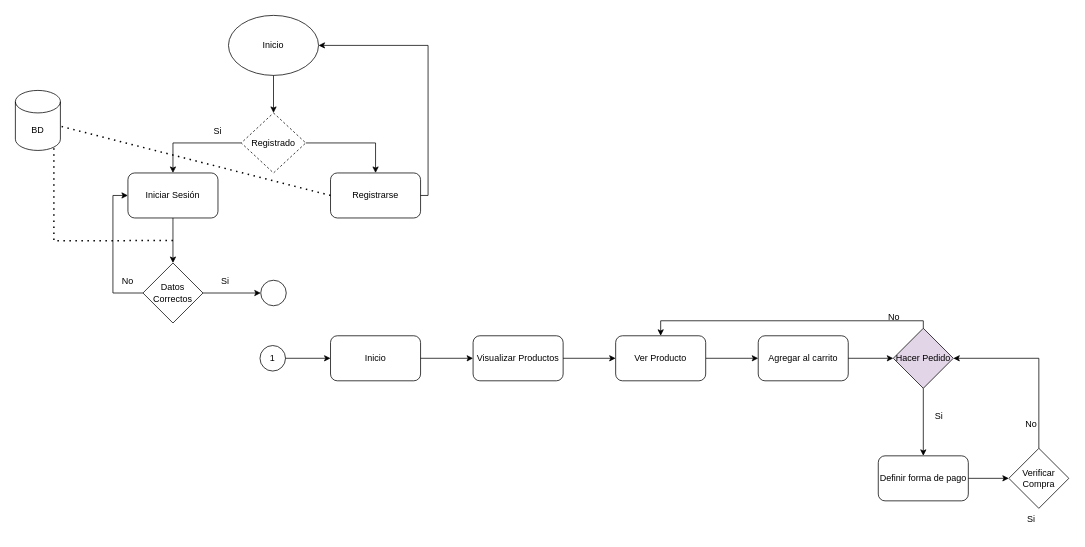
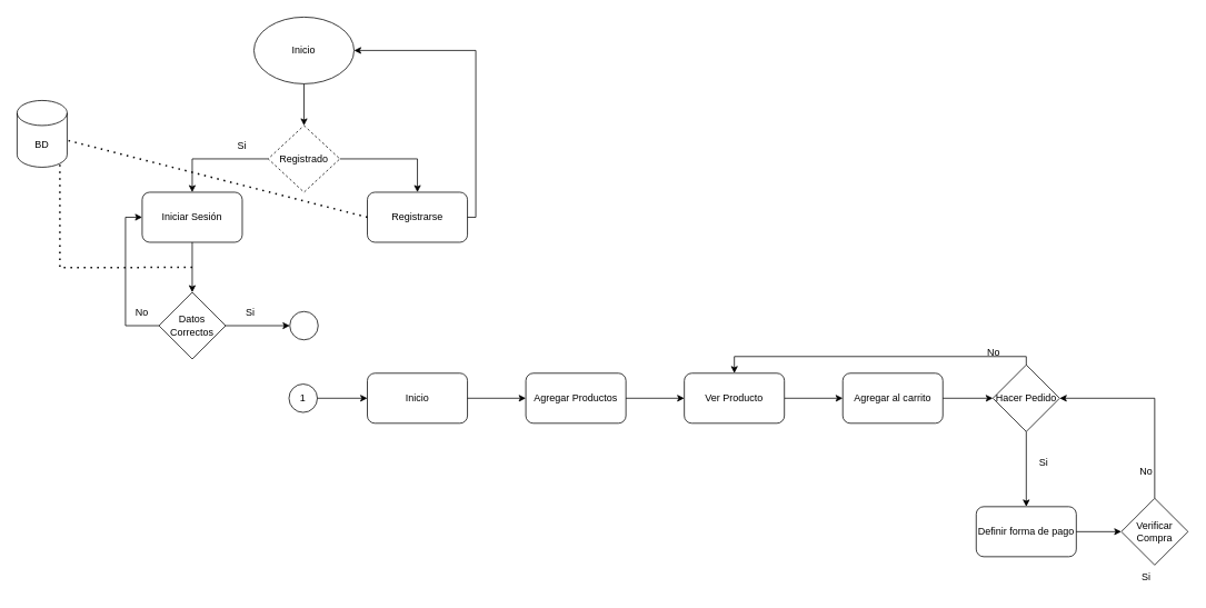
  <mxCell id="0" />
  <mxCell id="1" parent="0" />
  <mxCell id="2" value="Inicio" style="ellipse;whiteSpace=wrap;html=1;" vertex="1" parent="1"><mxGeometry x="304" y="20" width="120" height="80" as="geometry" /></mxCell>
  <mxCell id="3" value="Iniciar Sesión" style="rounded=1;whiteSpace=wrap;html=1;" vertex="1" parent="1"><mxGeometry x="170" y="230" width="120" height="60" as="geometry" /></mxCell>
  <mxCell id="4" value="" style="endArrow=classic;html=1;rounded=0;exitX=0.5;exitY=1;exitDx=0;exitDy=0;entryX=0.5;entryY=0;entryDx=0;entryDy=0;" edge="1" parent="1" source="2" target="5"><mxGeometry width="50" height="50" relative="1" as="geometry"><mxPoint x="160" y="190" as="sourcePoint" /><mxPoint x="360" y="140" as="targetPoint" /></mxGeometry></mxCell>
  <mxCell id="5" value="Registrado" style="rhombus;whiteSpace=wrap;html=1;align=center;dashed=1;" vertex="1" parent="1"><mxGeometry x="321" y="150" width="86" height="80" as="geometry" /></mxCell>
  <mxCell id="6" value="" style="endArrow=classic;html=1;rounded=0;exitX=0;exitY=0.5;exitDx=0;exitDy=0;edgeStyle=orthogonalEdgeStyle;entryX=0.5;entryY=0;entryDx=0;entryDy=0;" edge="1" parent="1" source="5" target="3"><mxGeometry width="50" height="50" relative="1" as="geometry"><mxPoint x="260" y="200" as="sourcePoint" /><mxPoint x="310" y="150" as="targetPoint" /></mxGeometry></mxCell>
  <mxCell id="7" value="Si" style="text;html=1;strokeColor=none;fillColor=none;align=center;verticalAlign=middle;whiteSpace=wrap;rounded=0;" vertex="1" parent="1"><mxGeometry x="260" y="160" width="60" height="30" as="geometry" /></mxCell>
  <mxCell id="8" value="Registrarse" style="rounded=1;whiteSpace=wrap;html=1;" vertex="1" parent="1"><mxGeometry x="440" y="230" width="120" height="60" as="geometry" /></mxCell>
  <mxCell id="9" value="" style="endArrow=classic;html=1;rounded=0;exitX=1;exitY=0.5;exitDx=0;exitDy=0;entryX=0.5;entryY=0;entryDx=0;entryDy=0;edgeStyle=orthogonalEdgeStyle;" edge="1" parent="1" source="5" target="8"><mxGeometry width="50" height="50" relative="1" as="geometry"><mxPoint x="450" y="190" as="sourcePoint" /><mxPoint x="500" y="140" as="targetPoint" /></mxGeometry></mxCell>
  <mxCell id="10" value="" style="endArrow=classic;html=1;rounded=0;exitX=1;exitY=0.5;exitDx=0;exitDy=0;entryX=1;entryY=0.5;entryDx=0;entryDy=0;edgeStyle=orthogonalEdgeStyle;" edge="1" parent="1" source="8" target="2"><mxGeometry width="50" height="50" relative="1" as="geometry"><mxPoint x="620" y="290" as="sourcePoint" /><mxPoint x="670" y="240" as="targetPoint" /></mxGeometry></mxCell>
  <mxCell id="11" value="Datos Correctos" style="rhombus;whiteSpace=wrap;html=1;" vertex="1" parent="1"><mxGeometry x="190" y="350" width="80" height="80" as="geometry" /></mxCell>
  <mxCell id="12" value="" style="endArrow=classic;html=1;rounded=0;exitX=0.5;exitY=1;exitDx=0;exitDy=0;entryX=0.5;entryY=0;entryDx=0;entryDy=0;" edge="1" parent="1" source="3" target="11"><mxGeometry width="50" height="50" relative="1" as="geometry"><mxPoint x="80" y="380" as="sourcePoint" /><mxPoint x="130" y="330" as="targetPoint" /></mxGeometry></mxCell>
  <mxCell id="13" value="" style="endArrow=classic;html=1;rounded=0;edgeStyle=orthogonalEdgeStyle;entryX=0;entryY=0.5;entryDx=0;entryDy=0;exitX=0;exitY=0.5;exitDx=0;exitDy=0;startArrow=none;" edge="1" parent="1" source="11" target="3"><mxGeometry width="50" height="50" relative="1" as="geometry"><mxPoint x="170" y="355" as="sourcePoint" /><mxPoint x="120" y="340" as="targetPoint" /><Array as="points"><mxPoint x="150" y="390" /><mxPoint x="150" y="260" /></Array></mxGeometry></mxCell>
  <mxCell id="14" value="No" style="text;html=1;strokeColor=none;fillColor=none;align=center;verticalAlign=middle;whiteSpace=wrap;rounded=0;" vertex="1" parent="1"><mxGeometry x="140" y="360" width="60" height="30" as="geometry" /></mxCell>
  <mxCell id="15" value="Si" style="text;html=1;strokeColor=none;fillColor=none;align=center;verticalAlign=middle;whiteSpace=wrap;rounded=0;" vertex="1" parent="1"><mxGeometry x="270" y="360" width="60" height="30" as="geometry" /></mxCell>
  <mxCell id="16" value="" style="endArrow=classic;html=1;rounded=0;exitX=1;exitY=0.5;exitDx=0;exitDy=0;entryX=0;entryY=0.5;entryDx=0;entryDy=0;" edge="1" parent="1" source="11" target="17"><mxGeometry width="50" height="50" relative="1" as="geometry"><mxPoint x="280" y="410" as="sourcePoint" /><mxPoint x="340" y="380" as="targetPoint" /></mxGeometry></mxCell>
  <mxCell id="17" value="" style="ellipse;whiteSpace=wrap;html=1;aspect=fixed;" vertex="1" parent="1"><mxGeometry x="347" y="373" width="34" height="34" as="geometry" /></mxCell>
  <mxCell id="18" value="1" style="ellipse;whiteSpace=wrap;html=1;aspect=fixed;" vertex="1" parent="1"><mxGeometry x="346" y="460" width="34" height="34" as="geometry" /></mxCell>
  <mxCell id="19" value="Inicio" style="rounded=1;whiteSpace=wrap;html=1;" vertex="1" parent="1"><mxGeometry x="440" y="447" width="120" height="60" as="geometry" /></mxCell>
  <mxCell id="20" value="" style="endArrow=classic;html=1;rounded=0;exitX=1;exitY=0.5;exitDx=0;exitDy=0;entryX=0;entryY=0.5;entryDx=0;entryDy=0;" edge="1" parent="1" source="18" target="19"><mxGeometry width="50" height="50" relative="1" as="geometry"><mxPoint x="410" y="570" as="sourcePoint" /><mxPoint x="460" y="520" as="targetPoint" /></mxGeometry></mxCell>
  <mxCell id="21" value="BD" style="shape=cylinder3;whiteSpace=wrap;html=1;boundedLbl=1;backgroundOutline=1;size=15;" vertex="1" parent="1"><mxGeometry x="20" y="120" width="60" height="80" as="geometry" /></mxCell>
  <mxCell id="22" value="" style="endArrow=none;dashed=1;html=1;dashPattern=1 3;strokeWidth=2;rounded=0;entryX=0.855;entryY=1;entryDx=0;entryDy=-4.35;entryPerimeter=0;edgeStyle=orthogonalEdgeStyle;" edge="1" parent="1" target="21"><mxGeometry width="50" height="50" relative="1" as="geometry"><mxPoint x="230" y="320" as="sourcePoint" /><mxPoint x="130" y="350" as="targetPoint" /></mxGeometry></mxCell>
  <mxCell id="23" value="" style="endArrow=none;dashed=1;html=1;dashPattern=1 3;strokeWidth=2;rounded=0;exitX=0;exitY=0.5;exitDx=0;exitDy=0;" edge="1" parent="1" source="8" target="21"><mxGeometry width="50" height="50" relative="1" as="geometry"><mxPoint x="380" y="300" as="sourcePoint" /><mxPoint x="430" y="250" as="targetPoint" /></mxGeometry></mxCell>
- <mxCell id="24" value="Visualizar Productos" style="rounded=1;whiteSpace=wrap;html=1;" vertex="1" parent="1"><mxGeometry x="630" y="447" width="120" height="60" as="geometry" /></mxCell>
+ <mxCell id="24" value="Agregar Productos" style="rounded=1;whiteSpace=wrap;html=1;" vertex="1" parent="1"><mxGeometry x="630" y="447" width="120" height="60" as="geometry" /></mxCell>
  <mxCell id="25" value="" style="endArrow=classic;html=1;rounded=0;exitX=1;exitY=0.5;exitDx=0;exitDy=0;entryX=0;entryY=0.5;entryDx=0;entryDy=0;" edge="1" parent="1" source="19" target="24"><mxGeometry width="50" height="50" relative="1" as="geometry"><mxPoint x="570" y="470" as="sourcePoint" /><mxPoint x="620" y="420" as="targetPoint" /></mxGeometry></mxCell>
  <mxCell id="26" value="" style="endArrow=classic;html=1;rounded=0;exitX=1;exitY=0.5;exitDx=0;exitDy=0;entryX=0;entryY=0.5;entryDx=0;entryDy=0;" edge="1" parent="1" source="24" target="33"><mxGeometry width="50" height="50" relative="1" as="geometry"><mxPoint x="760" y="480" as="sourcePoint" /><mxPoint x="830" y="477" as="targetPoint" /></mxGeometry></mxCell>
  <mxCell id="27" value="No" style="text;html=1;strokeColor=none;fillColor=none;align=center;verticalAlign=middle;whiteSpace=wrap;rounded=0;" vertex="1" parent="1"><mxGeometry x="1161" y="407" width="60" height="30" as="geometry" /></mxCell>
  <mxCell id="28" value="Agregar al carrito" style="rounded=1;whiteSpace=wrap;html=1;" vertex="1" parent="1"><mxGeometry x="1010" y="447" width="120" height="60" as="geometry" /></mxCell>
  <mxCell id="29" value="" style="endArrow=classic;html=1;rounded=0;exitX=1;exitY=0.5;exitDx=0;exitDy=0;entryX=0;entryY=0.5;entryDx=0;entryDy=0;" edge="1" parent="1" source="33" target="28"><mxGeometry width="50" height="50" relative="1" as="geometry"><mxPoint x="1000" y="477" as="sourcePoint" /><mxPoint x="1110" y="410" as="targetPoint" /></mxGeometry></mxCell>
  <mxCell id="30" value="Si" style="text;html=1;strokeColor=none;fillColor=none;align=center;verticalAlign=middle;whiteSpace=wrap;rounded=0;" vertex="1" parent="1"><mxGeometry x="1344" y="677" width="60" height="30" as="geometry" /></mxCell>
- <mxCell id="31" value="Hacer Pedido" style="rhombus;whiteSpace=wrap;html=1;fillColor=#e1d5e7;" vertex="1" parent="1"><mxGeometry x="1190" y="437" width="80" height="80" as="geometry" /></mxCell>
+ <mxCell id="31" value="Hacer Pedido" style="rhombus;whiteSpace=wrap;html=1;" vertex="1" parent="1"><mxGeometry x="1190" y="437" width="80" height="80" as="geometry" /></mxCell>
  <mxCell id="32" value="" style="endArrow=classic;html=1;rounded=0;exitX=1;exitY=0.5;exitDx=0;exitDy=0;entryX=0;entryY=0.5;entryDx=0;entryDy=0;" edge="1" parent="1" source="28" target="31"><mxGeometry width="50" height="50" relative="1" as="geometry"><mxPoint x="1150" y="580" as="sourcePoint" /><mxPoint x="1200" y="530" as="targetPoint" /></mxGeometry></mxCell>
  <mxCell id="33" value="Ver Producto" style="rounded=1;whiteSpace=wrap;html=1;" vertex="1" parent="1"><mxGeometry x="820" y="447" width="120" height="60" as="geometry" /></mxCell>
  <mxCell id="34" value="" style="endArrow=classic;html=1;rounded=0;exitX=0.5;exitY=0;exitDx=0;exitDy=0;entryX=0.5;entryY=0;entryDx=0;entryDy=0;edgeStyle=orthogonalEdgeStyle;" edge="1" parent="1" source="31" target="33"><mxGeometry width="50" height="50" relative="1" as="geometry"><mxPoint x="1050" y="400" as="sourcePoint" /><mxPoint x="1100" y="350" as="targetPoint" /></mxGeometry></mxCell>
  <mxCell id="35" value="Definir forma de pago" style="rounded=1;whiteSpace=wrap;html=1;" vertex="1" parent="1"><mxGeometry x="1170" y="607" width="120" height="60" as="geometry" /></mxCell>
  <mxCell id="36" value="" style="endArrow=classic;html=1;rounded=0;exitX=0.5;exitY=1;exitDx=0;exitDy=0;entryX=0.5;entryY=0;entryDx=0;entryDy=0;" edge="1" parent="1" source="31" target="35"><mxGeometry width="50" height="50" relative="1" as="geometry"><mxPoint x="1310" y="600" as="sourcePoint" /><mxPoint x="1360" y="550" as="targetPoint" /></mxGeometry></mxCell>
  <mxCell id="37" value="Verificar Compra" style="rhombus;whiteSpace=wrap;html=1;" vertex="1" parent="1"><mxGeometry x="1344" y="597" width="80" height="80" as="geometry" /></mxCell>
  <mxCell id="38" value="" style="endArrow=classic;html=1;rounded=0;exitX=1;exitY=0.5;exitDx=0;exitDy=0;entryX=0;entryY=0.5;entryDx=0;entryDy=0;" edge="1" parent="1" source="35" target="37"><mxGeometry width="50" height="50" relative="1" as="geometry"><mxPoint x="1330" y="690" as="sourcePoint" /><mxPoint x="1360" y="730" as="targetPoint" /></mxGeometry></mxCell>
  <mxCell id="39" value="" style="endArrow=classic;html=1;rounded=0;exitX=0.5;exitY=0;exitDx=0;exitDy=0;edgeStyle=orthogonalEdgeStyle;entryX=1;entryY=0.5;entryDx=0;entryDy=0;" edge="1" parent="1" source="37" target="31"><mxGeometry width="50" height="50" relative="1" as="geometry"><mxPoint x="1440" y="400" as="sourcePoint" /><mxPoint x="1490" y="350" as="targetPoint" /><Array as="points"><mxPoint x="1384" y="477" /></Array></mxGeometry></mxCell>
  <mxCell id="40" value="No" style="text;html=1;strokeColor=none;fillColor=none;align=center;verticalAlign=middle;whiteSpace=wrap;rounded=0;" vertex="1" parent="1"><mxGeometry x="1344" y="550" width="60" height="30" as="geometry" /></mxCell>
  <mxCell id="41" value="Si" style="text;html=1;strokeColor=none;fillColor=none;align=center;verticalAlign=middle;whiteSpace=wrap;rounded=0;" vertex="1" parent="1"><mxGeometry x="1221" y="540" width="60" height="30" as="geometry" /></mxCell>
